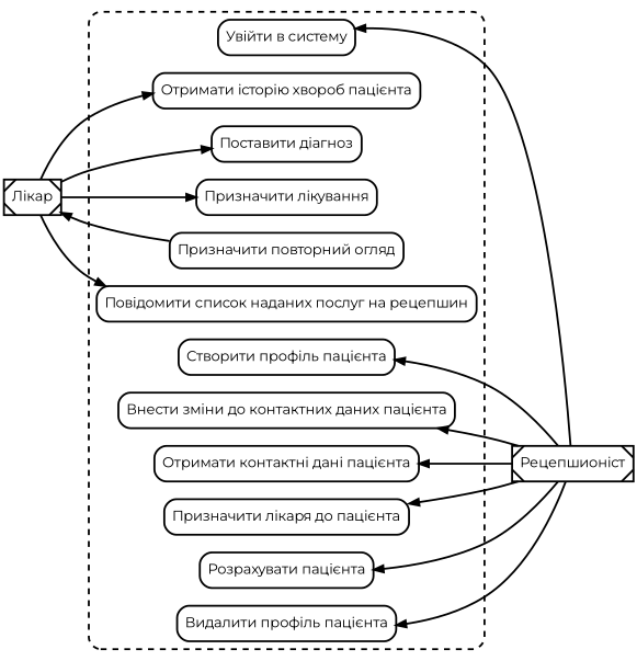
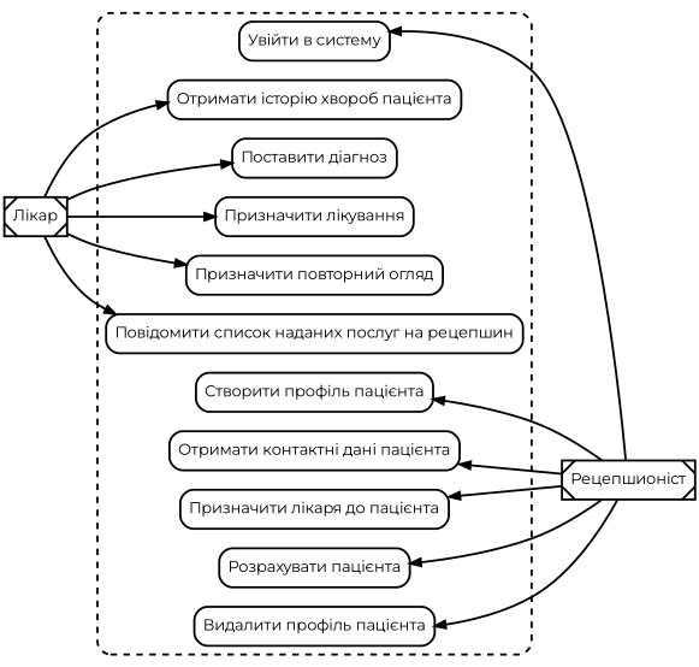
  digraph {
    fontname=Montserrat
    rankdir=LR
    node [fontname=Montserrat shape=box style="rounded,bold"]
    edge [dir=back fontname=Montserrat style=bold]
    n1 [label="Увійти в систему"]
    n2 [label="Отримати історію хвороб пацієнта"]
    n3 [label="Поставити діагноз"]
    n4 [label="Призначити лікування"]
    n5 [label="Призначити повторний огляд"]
    n6 [label="Повідомити список наданих послуг на рецепшин"]
    n7 [label="Створити профіль пацієнта"]
-   n8 [label="Внести зміни до контактних даних пацієнта"]
    n9 [label="Отримати контактні дані пацієнта"]
    n10 [label="Призначити лікаря до пацієнта"]
    n11 [label="Розрахувати пацієнта"]
    n12 [label="Видалити профіль пацієнта"]
    n13 [label="Рецепшионіст" style="bold,diagonals"]
    n14 [label="Лікар" style="bold,diagonals"]
    subgraph cluster_1 {
      style="rounded,dashed,bold"
      n1
      n2
      n3
      n4
      n5
      n6
      n7
-     n8
      n9
      n10
      n11
      n12
    }
    n1 -> n13
    n7 -> n13
-   n8 -> n13
    n9 -> n13
    n10 -> n13
    n11 -> n13
    n12 -> n13
    n14 -> n2 [dir=""]
    n14 -> n3 [dir=""]
    n14 -> n4 [dir=""]
-   n5 -> n14 [dir=""]
+   n14 -> n5 [dir=""]
    n14 -> n6 [dir=""]
  }
